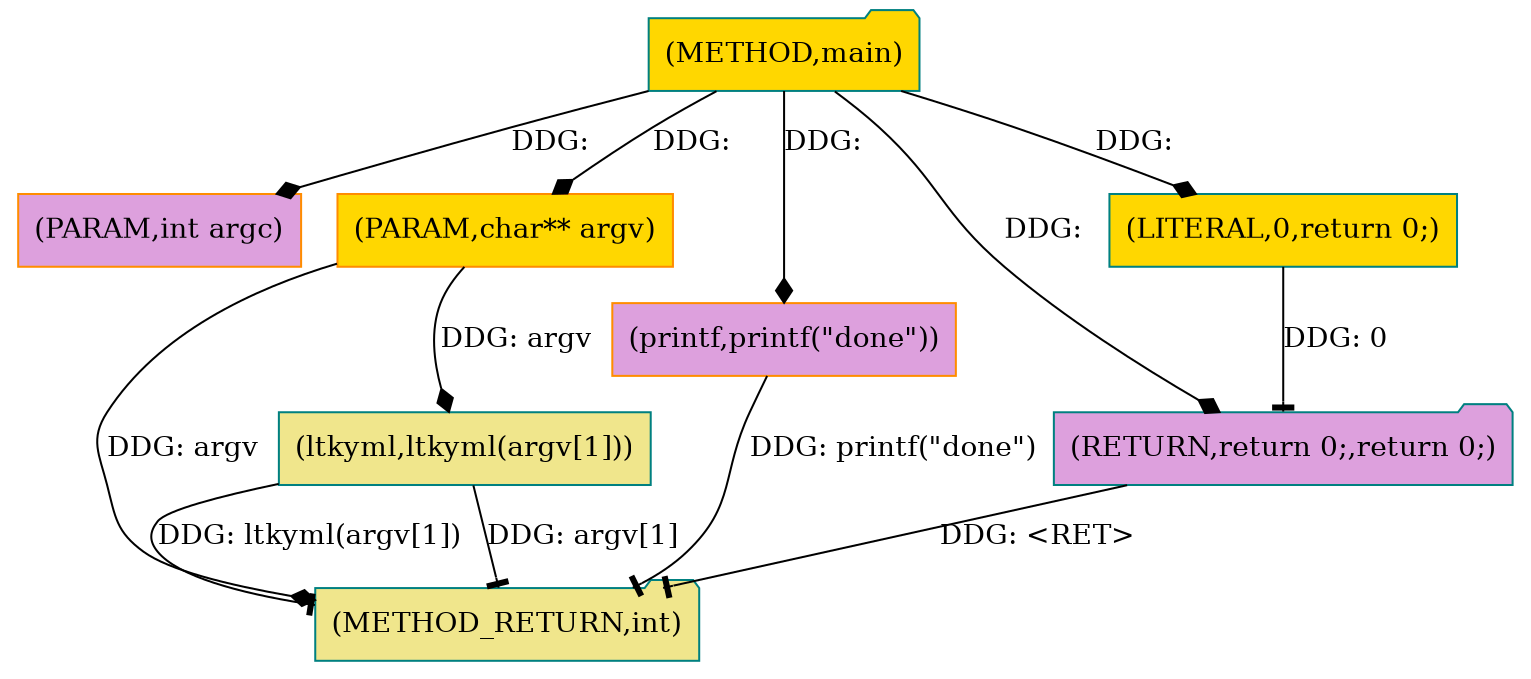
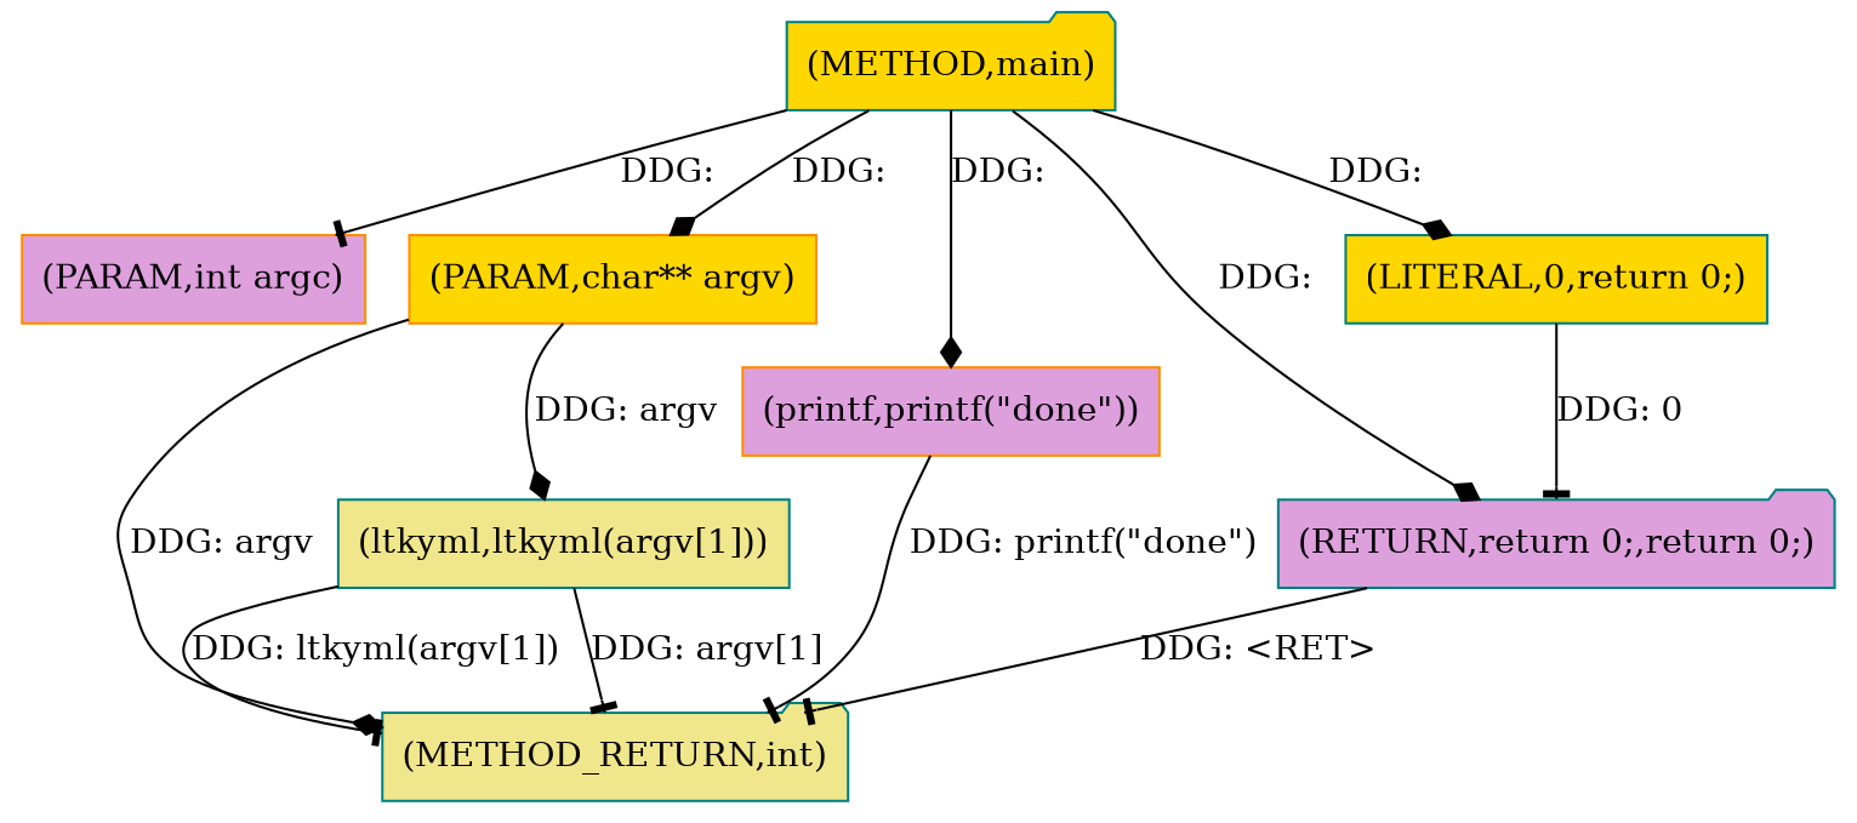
  digraph {
    node [color=teal fillcolor=gold shape=box style=filled]
    edge [arrowhead=tee]
    n1 [label="(METHOD,main)" shape=folder]
    n2 [color=darkorange fillcolor=plum label="(PARAM,int argc)"]
    n3 [color=darkorange label="(PARAM,char** argv)"]
    n4 [color=darkorange fillcolor=plum label="(printf,printf(\"done\"))"]
    n5 [fillcolor=plum label="(RETURN,return 0;,return 0;)" shape=folder]
    n6 [label="(LITERAL,0,return 0;)"]
    n7 [fillcolor=khaki label="(METHOD_RETURN,int)" shape=folder]
    n8 [fillcolor=khaki label="(ltkyml,ltkyml(argv[1]))"]
-   n1 -> n2 [arrowhead=diamond label="DDG: "]
+   n1 -> n2 [label="DDG: "]
    n1 -> n3 [arrowhead=diamond label="DDG: "]
    n1 -> n4 [arrowhead=diamond label="DDG: "]
    n1 -> n5 [arrowhead=diamond label="DDG: "]
    n1 -> n6 [arrowhead=diamond label="DDG: "]
    n3 -> n7 [arrowhead=diamond label="DDG: argv"]
    n3 -> n8 [arrowhead=diamond label="DDG: argv"]
    n4 -> n7 [label="DDG: printf(\"done\")"]
    n5 -> n7 [label="DDG: <RET>"]
    n6 -> n5 [label="DDG: 0"]
    n8 -> n7 [label="DDG: ltkyml(argv[1])"]
    n8 -> n7 [label="DDG: argv[1]"]
  }
